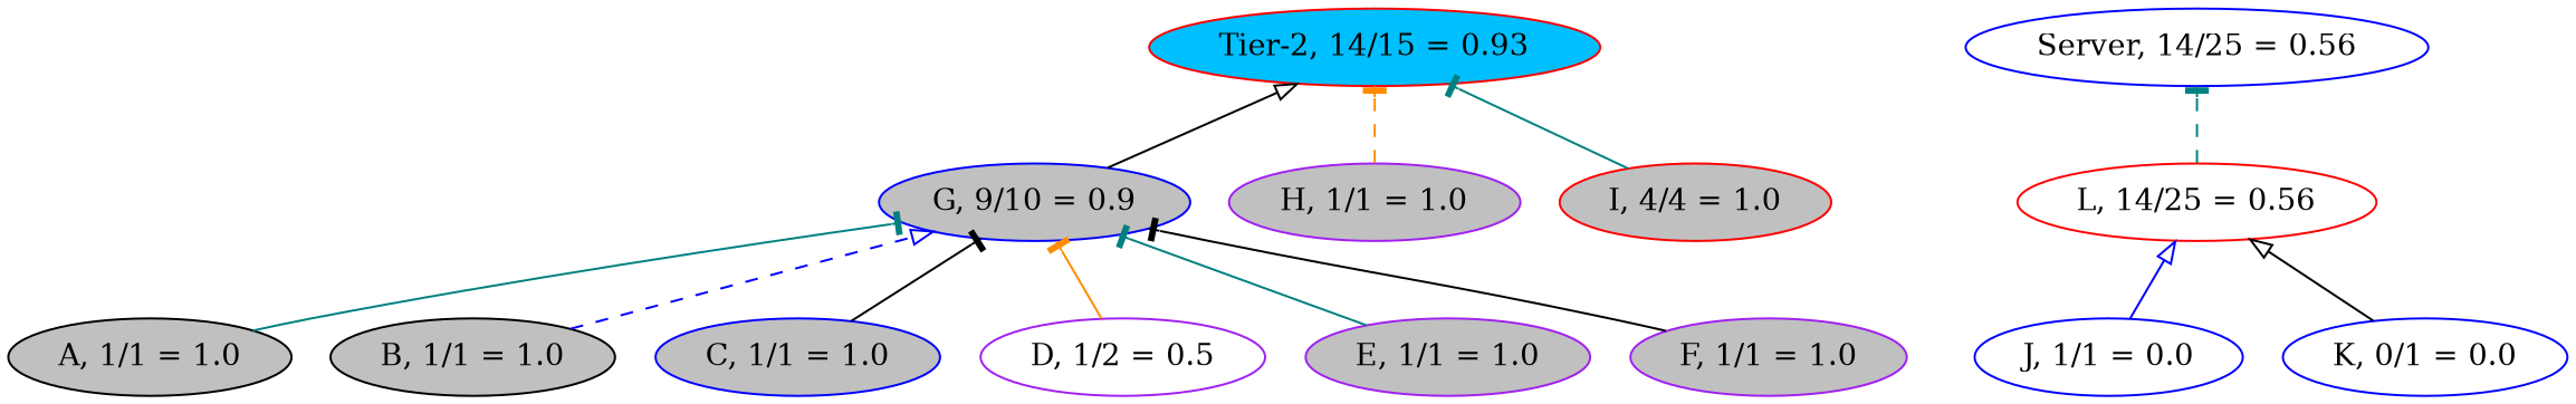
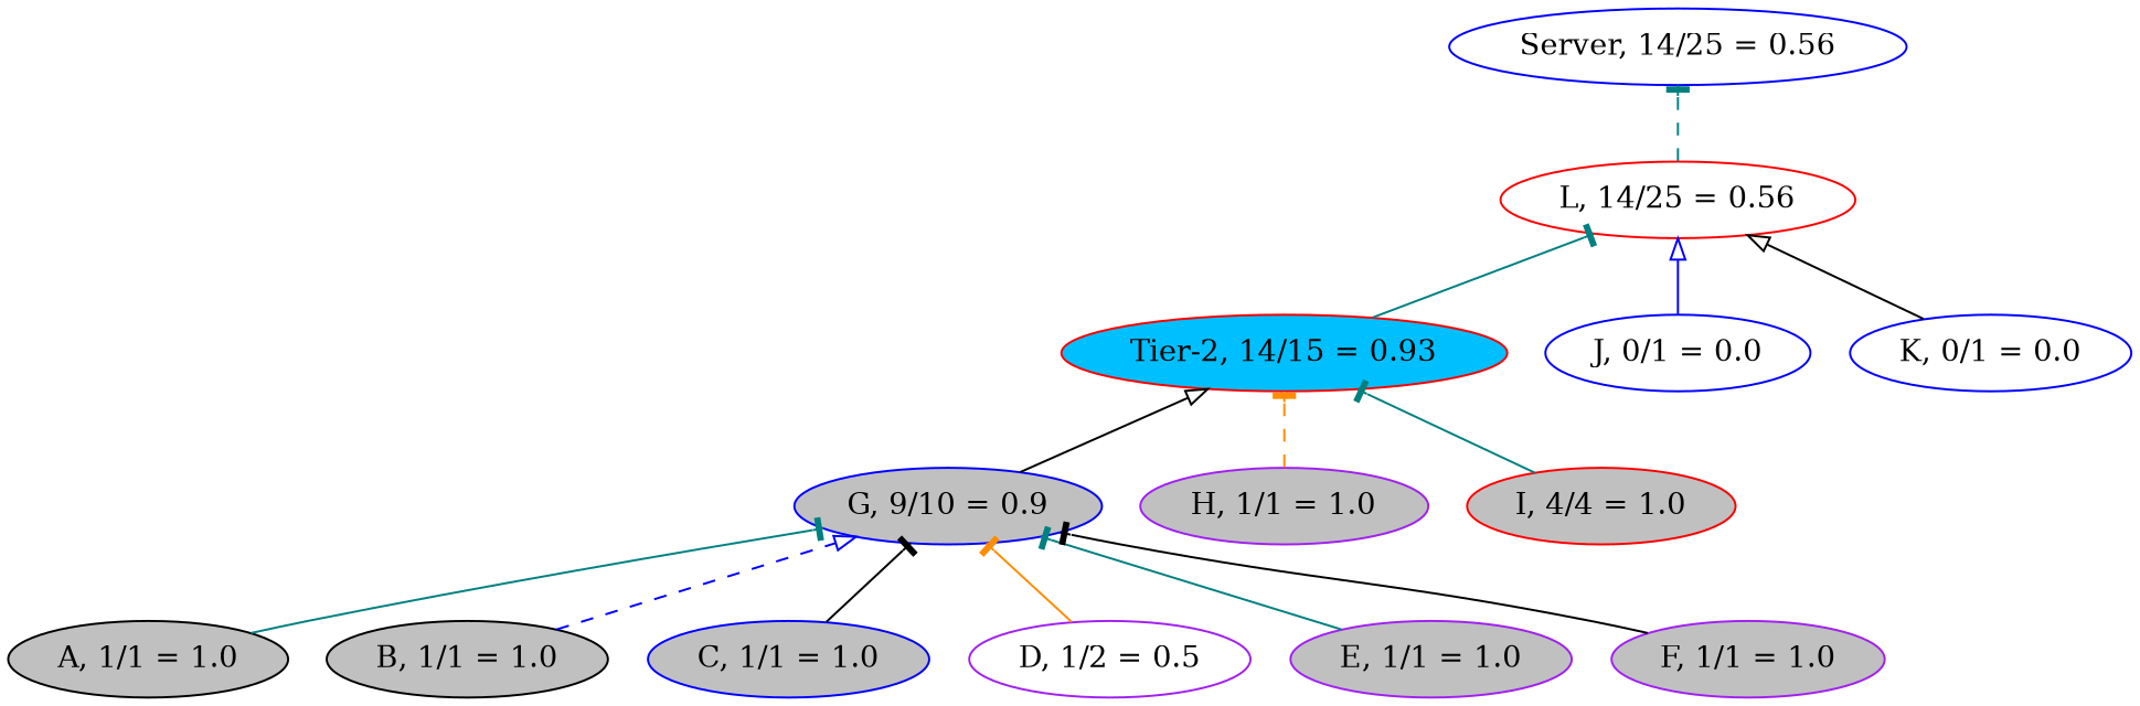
  digraph {
    rankdir=BT
    node [color=blue fillcolor=gray style=filled]
    edge [arrowhead=tee color=teal style=solid]
    n1 [color=black label="A, 1/1 = 1.0"]
    n2 [label="G, 9/10 = 0.9"]
    n3 [color=red fillcolor=deepskyblue label="Tier-2, 14/15 = 0.93"]
    n4 [color=red label="L, 14/25 = 0.56" fillcolor="" style=""]
    n5 [color=black label="B, 1/1 = 1.0"]
    n6 [label="C, 1/1 = 1.0"]
    n7 [color=purple label="D, 1/2 = 0.5" fillcolor="" style=""]
    n8 [color=purple label="E, 1/1 = 1.0"]
    n9 [color=purple label="F, 1/1 = 1.0"]
    n10 [label="Server, 14/25 = 0.56" fillcolor="" style=""]
    n11 [color=purple label="H, 1/1 = 1.0"]
    n12 [color=red label="I, 4/4 = 1.0"]
-   n13 [label="J, 1/1 = 0.0" fillcolor="" style=""]
+   n13 [label="J, 0/1 = 0.0" fillcolor="" style=""]
    n14 [label="K, 0/1 = 0.0" fillcolor="" style=""]
    n1 -> n2
    n2 -> n3 [arrowhead=onormal color=black]
+   n3 -> n4
    n4 -> n10 [style=dashed]
    n5 -> n2 [arrowhead=onormal color=blue style=dashed]
    n6 -> n2 [color=black]
    n7 -> n2 [color=darkorange]
    n8 -> n2
    n9 -> n2 [color=black]
    n11 -> n3 [color=darkorange style=dashed]
    n12 -> n3
    n13 -> n4 [arrowhead=onormal color=blue]
    n14 -> n4 [arrowhead=onormal color=black]
  }
